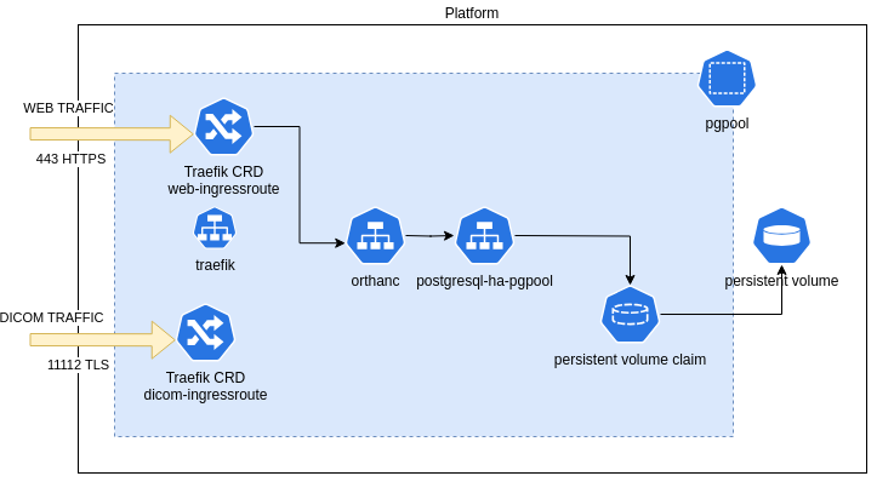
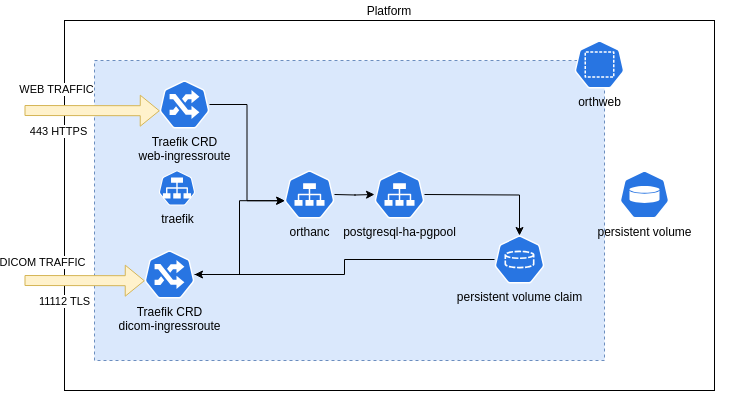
  <mxCell id="0" />
  <mxCell id="1" parent="0" />
  <mxCell id="2" value="Platform" style="rounded=0;whiteSpace=wrap;html=1;labelPosition=center;verticalLabelPosition=top;align=center;verticalAlign=bottom;" vertex="1" parent="1"><mxGeometry x="60" y="20" width="650" height="370" as="geometry" /></mxCell>
  <mxCell id="3" value="" style="rounded=0;whiteSpace=wrap;html=1;dashed=1;fillColor=#dae8fc;strokeColor=#6c8ebf;" vertex="1" parent="1"><mxGeometry x="90" y="60" width="510" height="300" as="geometry" /></mxCell>
  <mxCell id="4" value="" style="edgeStyle=orthogonalEdgeStyle;rounded=0;orthogonalLoop=1;jettySize=auto;html=1;" edge="1" parent="1"><mxGeometry relative="1" as="geometry"><mxPoint x="330" y="194" as="sourcePoint" /><mxPoint x="370" y="194" as="targetPoint" /></mxGeometry></mxCell>
  <mxCell id="5" value="" style="edgeStyle=orthogonalEdgeStyle;rounded=0;orthogonalLoop=1;jettySize=auto;html=1;" edge="1" parent="1" target="8"><mxGeometry relative="1" as="geometry"><mxPoint x="420" y="194" as="sourcePoint" /></mxGeometry></mxCell>
- <mxCell id="6" value="pgpool" style="sketch=0;html=1;dashed=0;whitespace=wrap;fillColor=#2875E2;strokeColor=#ffffff;points=[[0.005,0.63,0],[0.1,0.2,0],[0.9,0.2,0],[0.5,0,0],[0.995,0.63,0],[0.72,0.99,0],[0.5,1,0],[0.28,0.99,0]];shape=mxgraph.kubernetes.icon;prIcon=ns;labelPosition=center;verticalLabelPosition=bottom;align=center;verticalAlign=top;" vertex="1" parent="1"><mxGeometry x="570" y="40" width="50" height="48" as="geometry" /></mxCell>
- <mxCell id="7" value="" style="edgeStyle=orthogonalEdgeStyle;rounded=0;orthogonalLoop=1;jettySize=auto;html=1;" edge="1" parent="1" source="8" target="13"><mxGeometry relative="1" as="geometry" /></mxCell>
+ <mxCell id="6" value="orthweb" style="sketch=0;html=1;dashed=0;whitespace=wrap;fillColor=#2875E2;strokeColor=#ffffff;points=[[0.005,0.63,0],[0.1,0.2,0],[0.9,0.2,0],[0.5,0,0],[0.995,0.63,0],[0.72,0.99,0],[0.5,1,0],[0.28,0.99,0]];shape=mxgraph.kubernetes.icon;prIcon=ns;labelPosition=center;verticalLabelPosition=bottom;align=center;verticalAlign=top;" vertex="1" parent="1"><mxGeometry x="570" y="40" width="50" height="48" as="geometry" /></mxCell>
+ <mxCell id="7" value="" style="edgeStyle=orthogonalEdgeStyle;rounded=0;orthogonalLoop=1;jettySize=auto;html=1;" edge="1" parent="1" source="8" target="12"><mxGeometry relative="1" as="geometry" /></mxCell>
  <mxCell id="8" value="persistent volume claim" style="sketch=0;html=1;dashed=0;whitespace=wrap;fillColor=#2875E2;strokeColor=#ffffff;points=[[0.005,0.63,0],[0.1,0.2,0],[0.9,0.2,0],[0.5,0,0],[0.995,0.63,0],[0.72,0.99,0],[0.5,1,0],[0.28,0.99,0]];shape=mxgraph.kubernetes.icon;prIcon=pvc;labelPosition=center;verticalLabelPosition=bottom;align=center;verticalAlign=top;" vertex="1" parent="1"><mxGeometry x="490" y="235" width="50" height="48" as="geometry" /></mxCell>
  <mxCell id="9" value="" style="edgeStyle=orthogonalEdgeStyle;rounded=0;orthogonalLoop=1;jettySize=auto;html=1;entryX=0.005;entryY=0.63;entryDx=0;entryDy=0;entryPerimeter=0;" edge="1" parent="1" source="10" target="14"><mxGeometry relative="1" as="geometry"><mxPoint x="200" y="194" as="targetPoint" /></mxGeometry></mxCell>
  <mxCell id="10" value="Traefik CRD&lt;br&gt;web-ingressroute&lt;br&gt;" style="sketch=0;html=1;dashed=0;whitespace=wrap;fillColor=#2875E2;strokeColor=#ffffff;points=[[0.005,0.63,0],[0.1,0.2,0],[0.9,0.2,0],[0.5,0,0],[0.995,0.63,0],[0.72,0.99,0],[0.5,1,0],[0.28,0.99,0]];shape=mxgraph.kubernetes.icon;prIcon=ing;verticalAlign=top;labelPosition=center;verticalLabelPosition=bottom;align=center;" vertex="1" parent="1"><mxGeometry x="155" y="80" width="50" height="48" as="geometry" /></mxCell>
+ <mxCell id="11" value="" style="edgeStyle=orthogonalEdgeStyle;rounded=0;orthogonalLoop=1;jettySize=auto;html=1;entryX=0.005;entryY=0.63;entryDx=0;entryDy=0;entryPerimeter=0;" edge="1" parent="1" source="12" target="14"><mxGeometry relative="1" as="geometry"><mxPoint x="200.25" y="200.24" as="targetPoint" /></mxGeometry></mxCell>
  <mxCell id="12" value="Traefik CRD&lt;br&gt;dicom-ingressroute" style="sketch=0;html=1;dashed=0;whitespace=wrap;fillColor=#2875E2;strokeColor=#ffffff;points=[[0.005,0.63,0],[0.1,0.2,0],[0.9,0.2,0],[0.5,0,0],[0.995,0.63,0],[0.72,0.99,0],[0.5,1,0],[0.28,0.99,0]];shape=mxgraph.kubernetes.icon;prIcon=ing;verticalAlign=top;labelPosition=center;verticalLabelPosition=bottom;align=center;" vertex="1" parent="1"><mxGeometry x="140" y="250" width="50" height="48" as="geometry" /></mxCell>
  <mxCell id="13" value="persistent volume" style="sketch=0;html=1;dashed=0;whitespace=wrap;fillColor=#2875E2;strokeColor=#ffffff;points=[[0.005,0.63,0],[0.1,0.2,0],[0.9,0.2,0],[0.5,0,0],[0.995,0.63,0],[0.72,0.99,0],[0.5,1,0],[0.28,0.99,0]];shape=mxgraph.kubernetes.icon;prIcon=pv;labelPosition=center;verticalLabelPosition=bottom;align=center;verticalAlign=top;" vertex="1" parent="1"><mxGeometry x="615" y="170" width="50" height="48" as="geometry" /></mxCell>
  <mxCell id="14" value="orthanc" style="sketch=0;html=1;dashed=0;whitespace=wrap;fillColor=#2875E2;strokeColor=#ffffff;points=[[0.005,0.63,0],[0.1,0.2,0],[0.9,0.2,0],[0.5,0,0],[0.995,0.63,0],[0.72,0.99,0],[0.5,1,0],[0.28,0.99,0]];shape=mxgraph.kubernetes.icon;prIcon=svc;labelPosition=center;verticalLabelPosition=bottom;align=center;verticalAlign=top;" vertex="1" parent="1"><mxGeometry x="280" y="170" width="50" height="48" as="geometry" /></mxCell>
  <mxCell id="15" value="postgresql-ha-pgpool" style="sketch=0;html=1;dashed=0;whitespace=wrap;fillColor=#2875E2;strokeColor=#ffffff;points=[[0.005,0.63,0],[0.1,0.2,0],[0.9,0.2,0],[0.5,0,0],[0.995,0.63,0],[0.72,0.99,0],[0.5,1,0],[0.28,0.99,0]];shape=mxgraph.kubernetes.icon;prIcon=svc;labelPosition=center;verticalLabelPosition=bottom;align=center;verticalAlign=top;" vertex="1" parent="1"><mxGeometry x="370" y="170" width="50" height="48" as="geometry" /></mxCell>
  <mxCell id="16" value="traefik" style="sketch=0;html=1;dashed=0;whitespace=wrap;fillColor=#2875E2;strokeColor=#ffffff;points=[[0.005,0.63,0],[0.1,0.2,0],[0.9,0.2,0],[0.5,0,0],[0.995,0.63,0],[0.72,0.99,0],[0.5,1,0],[0.28,0.99,0]];shape=mxgraph.kubernetes.icon;prIcon=svc;labelPosition=center;verticalLabelPosition=bottom;align=center;verticalAlign=top;" vertex="1" parent="1"><mxGeometry x="140" y="170" width="65" height="35" as="geometry" /></mxCell>
  <mxCell id="17" value="" style="shape=flexArrow;endArrow=classic;html=1;rounded=0;entryX=0.005;entryY=0.63;entryDx=0;entryDy=0;entryPerimeter=0;fillColor=#fff2cc;strokeColor=#d6b656;" edge="1" parent="1" target="10"><mxGeometry width="50" height="50" relative="1" as="geometry"><mxPoint x="20" y="110" as="sourcePoint" /><mxPoint x="80" y="150" as="targetPoint" /></mxGeometry></mxCell>
  <mxCell id="18" value="WEB TRAFFIC" style="edgeLabel;html=1;align=center;verticalAlign=middle;resizable=0;points=[];" vertex="1" connectable="0" parent="17"><mxGeometry x="-0.8" y="-5" relative="1" as="geometry"><mxPoint x="18" y="-27" as="offset" /></mxGeometry></mxCell>
  <mxCell id="19" value="443 HTTPS" style="edgeLabel;html=1;align=center;verticalAlign=middle;resizable=0;points=[];" vertex="1" connectable="0" parent="17"><mxGeometry x="-0.667" y="1" relative="1" as="geometry"><mxPoint x="10" y="21" as="offset" /></mxGeometry></mxCell>
  <mxCell id="20" value="" style="shape=flexArrow;endArrow=classic;html=1;rounded=0;entryX=0.005;entryY=0.63;entryDx=0;entryDy=0;entryPerimeter=0;fillColor=#fff2cc;strokeColor=#d6b656;" edge="1" parent="1" target="12"><mxGeometry width="50" height="50" relative="1" as="geometry"><mxPoint x="20" y="280" as="sourcePoint" /><mxPoint x="40" y="340" as="targetPoint" /></mxGeometry></mxCell>
  <mxCell id="21" value="DICOM TRAFFIC" style="edgeLabel;html=1;align=center;verticalAlign=bottom;resizable=0;points=[];labelPosition=center;verticalLabelPosition=top;" vertex="1" connectable="0" parent="20"><mxGeometry x="-0.701" relative="1" as="geometry"><mxPoint y="-10" as="offset" /></mxGeometry></mxCell>
  <mxCell id="22" value="11112 TLS" style="edgeLabel;html=1;align=center;verticalAlign=middle;resizable=0;points=[];" vertex="1" connectable="0" parent="20"><mxGeometry x="-0.451" y="-4" relative="1" as="geometry"><mxPoint x="7" y="16" as="offset" /></mxGeometry></mxCell>
